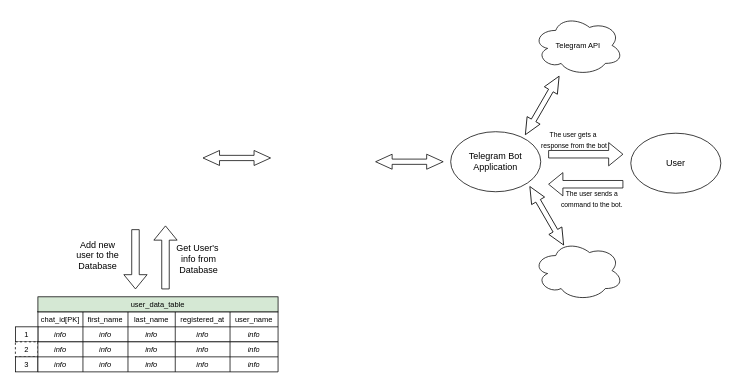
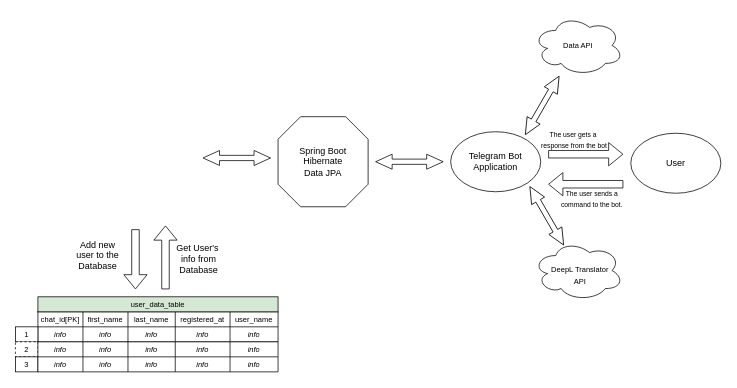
  <mxCell id="0" />
  <mxCell id="1" parent="0" />
+ <mxCell id="2" value="&lt;font style=&quot;font-size: 12px;&quot;&gt;Spring Boot&lt;br&gt;Hibernate &lt;br&gt;Data JPA&lt;/font&gt;" style="whiteSpace=wrap;html=1;shape=mxgraph.basic.octagon2;align=center;verticalAlign=middle;dx=15;fontSize=10;" parent="1" vertex="1"><mxGeometry x="370" y="155" width="120" height="120" as="geometry" /></mxCell>
  <mxCell id="3" value="" style="html=1;shadow=0;dashed=0;align=center;verticalAlign=middle;shape=mxgraph.arrows2.twoWayArrow;dy=0.65;dx=22;" parent="1" vertex="1"><mxGeometry x="270" y="200" width="90" height="20" as="geometry" /></mxCell>
  <mxCell id="4" value="" style="edgeStyle=orthogonalEdgeStyle;rounded=0;orthogonalLoop=1;jettySize=auto;html=1;fontSize=10;" parent="1" source="5" target="23" edge="1"><mxGeometry relative="1" as="geometry" /></mxCell>
  <mxCell id="5" value="" style="shape=table;startSize=0;container=1;collapsible=0;childLayout=tableLayout;fontSize=10;" parent="1" vertex="1"><mxGeometry x="50" y="415" width="320" height="40" as="geometry" /></mxCell>
  <mxCell id="6" value="" style="shape=tableRow;horizontal=0;startSize=0;swimlaneHead=0;swimlaneBody=0;strokeColor=inherit;top=0;left=0;bottom=0;right=0;collapsible=0;dropTarget=0;fillColor=none;points=[[0,0.5],[1,0.5]];portConstraint=eastwest;fontSize=10;" parent="5" vertex="1"><mxGeometry width="320" height="20" as="geometry" /></mxCell>
  <mxCell id="7" value="&lt;font style=&quot;font-size: 10px;&quot;&gt;chat_id[PK]&lt;/font&gt;" style="shape=partialRectangle;html=1;whiteSpace=wrap;connectable=0;strokeColor=inherit;overflow=hidden;fillColor=none;top=0;left=0;bottom=0;right=0;pointerEvents=1;fontSize=10;" parent="6" vertex="1"><mxGeometry width="60" height="20" as="geometry"><mxRectangle width="60" height="20" as="alternateBounds" /></mxGeometry></mxCell>
  <mxCell id="8" value="&lt;span style=&quot;caret-color: rgb(0, 0, 0); color: rgb(0, 0, 0); font-family: Helvetica; font-size: 10px; font-style: normal; font-variant-caps: normal; font-weight: 400; letter-spacing: normal; text-align: center; text-indent: 0px; text-transform: none; word-spacing: 0px; -webkit-text-stroke-width: 0px; background-color: rgb(251, 251, 251); text-decoration: none; float: none; display: inline !important;&quot;&gt;first_name&lt;/span&gt;" style="shape=partialRectangle;html=1;whiteSpace=wrap;connectable=0;strokeColor=inherit;overflow=hidden;fillColor=none;top=0;left=0;bottom=0;right=0;pointerEvents=1;fontSize=10;" parent="6" vertex="1"><mxGeometry x="60" width="60" height="20" as="geometry"><mxRectangle width="60" height="20" as="alternateBounds" /></mxGeometry></mxCell>
  <mxCell id="9" value="&lt;font style=&quot;font-size: 10px;&quot;&gt;last_name&lt;/font&gt;" style="shape=partialRectangle;html=1;whiteSpace=wrap;connectable=0;strokeColor=inherit;overflow=hidden;fillColor=none;top=0;left=0;bottom=0;right=0;pointerEvents=1;fontSize=10;" parent="6" vertex="1"><mxGeometry x="120" width="63" height="20" as="geometry"><mxRectangle width="63" height="20" as="alternateBounds" /></mxGeometry></mxCell>
  <mxCell id="10" value="&lt;font style=&quot;font-size: 10px;&quot;&gt;registered_at&lt;/font&gt;" style="shape=partialRectangle;html=1;whiteSpace=wrap;connectable=0;strokeColor=inherit;overflow=hidden;fillColor=none;top=0;left=0;bottom=0;right=0;pointerEvents=1;fontSize=10;" parent="6" vertex="1"><mxGeometry x="183" width="73" height="20" as="geometry"><mxRectangle width="73" height="20" as="alternateBounds" /></mxGeometry></mxCell>
  <mxCell id="11" value="&lt;font style=&quot;font-size: 10px;&quot;&gt;user_name&lt;/font&gt;" style="shape=partialRectangle;html=1;whiteSpace=wrap;connectable=0;strokeColor=inherit;overflow=hidden;fillColor=none;top=0;left=0;bottom=0;right=0;pointerEvents=1;fontSize=10;" parent="6" vertex="1"><mxGeometry x="256" width="64" height="20" as="geometry"><mxRectangle width="64" height="20" as="alternateBounds" /></mxGeometry></mxCell>
  <mxCell id="12" value="" style="shape=tableRow;horizontal=0;startSize=0;swimlaneHead=0;swimlaneBody=0;strokeColor=inherit;top=0;left=0;bottom=0;right=0;collapsible=0;dropTarget=0;fillColor=none;points=[[0,0.5],[1,0.5]];portConstraint=eastwest;fontSize=10;" parent="5" vertex="1"><mxGeometry y="20" width="320" height="20" as="geometry" /></mxCell>
  <mxCell id="13" value="&lt;font style=&quot;font-size: 10px;&quot;&gt;&lt;i style=&quot;font-size: 10px;&quot;&gt;info&lt;/i&gt;&lt;/font&gt;" style="shape=partialRectangle;html=1;whiteSpace=wrap;connectable=0;strokeColor=inherit;overflow=hidden;fillColor=none;top=0;left=0;bottom=0;right=0;pointerEvents=1;fontSize=10;" parent="12" vertex="1"><mxGeometry width="60" height="20" as="geometry"><mxRectangle width="60" height="20" as="alternateBounds" /></mxGeometry></mxCell>
  <mxCell id="14" value="&lt;i style=&quot;border-color: var(--border-color); font-size: 10px;&quot;&gt;info&lt;/i&gt;" style="shape=partialRectangle;html=1;whiteSpace=wrap;connectable=0;strokeColor=inherit;overflow=hidden;fillColor=none;top=0;left=0;bottom=0;right=0;pointerEvents=1;fontSize=10;" parent="12" vertex="1"><mxGeometry x="60" width="60" height="20" as="geometry"><mxRectangle width="60" height="20" as="alternateBounds" /></mxGeometry></mxCell>
  <mxCell id="15" value="&lt;i style=&quot;border-color: var(--border-color); font-size: 10px;&quot;&gt;info&lt;/i&gt;" style="shape=partialRectangle;html=1;whiteSpace=wrap;connectable=0;strokeColor=inherit;overflow=hidden;fillColor=none;top=0;left=0;bottom=0;right=0;pointerEvents=1;fontSize=10;" parent="12" vertex="1"><mxGeometry x="120" width="63" height="20" as="geometry"><mxRectangle width="63" height="20" as="alternateBounds" /></mxGeometry></mxCell>
  <mxCell id="16" value="&lt;i style=&quot;border-color: var(--border-color); font-size: 10px;&quot;&gt;info&lt;/i&gt;" style="shape=partialRectangle;html=1;whiteSpace=wrap;connectable=0;strokeColor=inherit;overflow=hidden;fillColor=none;top=0;left=0;bottom=0;right=0;pointerEvents=1;fontSize=10;" parent="12" vertex="1"><mxGeometry x="183" width="73" height="20" as="geometry"><mxRectangle width="73" height="20" as="alternateBounds" /></mxGeometry></mxCell>
  <mxCell id="17" value="&lt;i style=&quot;border-color: var(--border-color); font-size: 10px;&quot;&gt;info&lt;/i&gt;" style="shape=partialRectangle;html=1;whiteSpace=wrap;connectable=0;strokeColor=inherit;overflow=hidden;fillColor=none;top=0;left=0;bottom=0;right=0;pointerEvents=1;fontSize=10;" parent="12" vertex="1"><mxGeometry x="256" width="64" height="20" as="geometry"><mxRectangle width="64" height="20" as="alternateBounds" /></mxGeometry></mxCell>
  <mxCell id="18" value="user_data_table" style="whiteSpace=wrap;html=1;fontSize=10;fillColor=#d5e8d4;" parent="1" vertex="1"><mxGeometry x="50" y="395" width="320" height="20" as="geometry" /></mxCell>
  <mxCell id="19" style="edgeStyle=orthogonalEdgeStyle;rounded=0;orthogonalLoop=1;jettySize=auto;html=1;exitX=0.5;exitY=1;exitDx=0;exitDy=0;fontSize=10;" parent="1" source="18" target="18" edge="1"><mxGeometry relative="1" as="geometry" /></mxCell>
  <mxCell id="20" value="&lt;font style=&quot;font-size: 10px;&quot;&gt;1&lt;/font&gt;" style="whiteSpace=wrap;html=1;startSize=0;fontSize=10;" parent="1" vertex="1"><mxGeometry x="20" y="435" width="30" height="20" as="geometry" /></mxCell>
  <mxCell id="21" value="&lt;font style=&quot;font-size: 10px;&quot;&gt;2&lt;/font&gt;" style="whiteSpace=wrap;html=1;startSize=0;fontSize=10;dashed=1;" parent="1" vertex="1"><mxGeometry x="20" y="455" width="30" height="20" as="geometry" /></mxCell>
  <mxCell id="22" value="&lt;font style=&quot;font-size: 10px;&quot;&gt;3&lt;/font&gt;" style="whiteSpace=wrap;html=1;startSize=0;fontSize=10;" parent="1" vertex="1"><mxGeometry x="20" y="475" width="30" height="20" as="geometry" /></mxCell>
  <mxCell id="23" value="" style="shape=table;startSize=0;container=1;collapsible=0;childLayout=tableLayout;fontSize=10;" parent="1" vertex="1"><mxGeometry x="50" y="455" width="320" height="40" as="geometry" /></mxCell>
  <mxCell id="24" value="" style="shape=tableRow;horizontal=0;startSize=0;swimlaneHead=0;swimlaneBody=0;strokeColor=inherit;top=0;left=0;bottom=0;right=0;collapsible=0;dropTarget=0;fillColor=none;points=[[0,0.5],[1,0.5]];portConstraint=eastwest;fontSize=10;" parent="23" vertex="1"><mxGeometry width="320" height="20" as="geometry" /></mxCell>
  <mxCell id="25" value="&lt;i style=&quot;border-color: var(--border-color); font-size: 10px;&quot;&gt;info&lt;/i&gt;" style="shape=partialRectangle;html=1;whiteSpace=wrap;connectable=0;strokeColor=inherit;overflow=hidden;fillColor=none;top=0;left=0;bottom=0;right=0;pointerEvents=1;fontSize=10;" parent="24" vertex="1"><mxGeometry width="60" height="20" as="geometry"><mxRectangle width="60" height="20" as="alternateBounds" /></mxGeometry></mxCell>
  <mxCell id="26" value="&lt;i style=&quot;border-color: var(--border-color); font-size: 10px;&quot;&gt;info&lt;/i&gt;" style="shape=partialRectangle;html=1;whiteSpace=wrap;connectable=0;strokeColor=inherit;overflow=hidden;fillColor=none;top=0;left=0;bottom=0;right=0;pointerEvents=1;fontSize=10;" parent="24" vertex="1"><mxGeometry x="60" width="60" height="20" as="geometry"><mxRectangle width="60" height="20" as="alternateBounds" /></mxGeometry></mxCell>
  <mxCell id="27" value="&lt;i style=&quot;border-color: var(--border-color); font-size: 10px;&quot;&gt;info&lt;/i&gt;" style="shape=partialRectangle;html=1;whiteSpace=wrap;connectable=0;strokeColor=inherit;overflow=hidden;fillColor=none;top=0;left=0;bottom=0;right=0;pointerEvents=1;fontSize=10;" parent="24" vertex="1"><mxGeometry x="120" width="63" height="20" as="geometry"><mxRectangle width="63" height="20" as="alternateBounds" /></mxGeometry></mxCell>
  <mxCell id="28" value="&lt;i style=&quot;border-color: var(--border-color); font-size: 10px;&quot;&gt;info&lt;/i&gt;" style="shape=partialRectangle;html=1;whiteSpace=wrap;connectable=0;strokeColor=inherit;overflow=hidden;fillColor=none;top=0;left=0;bottom=0;right=0;pointerEvents=1;fontSize=10;" parent="24" vertex="1"><mxGeometry x="183" width="73" height="20" as="geometry"><mxRectangle width="73" height="20" as="alternateBounds" /></mxGeometry></mxCell>
  <mxCell id="29" value="&lt;i style=&quot;border-color: var(--border-color); caret-color: rgb(0, 0, 0); color: rgb(0, 0, 0); font-family: Helvetica; font-variant-caps: normal; font-weight: 400; letter-spacing: normal; text-align: center; text-indent: 0px; text-transform: none; word-spacing: 0px; -webkit-text-stroke-width: 0px; text-decoration: none; font-size: 10px;&quot;&gt;info&lt;/i&gt;" style="shape=partialRectangle;html=1;whiteSpace=wrap;connectable=0;strokeColor=inherit;overflow=hidden;fillColor=none;top=0;left=0;bottom=0;right=0;pointerEvents=1;fontSize=10;" parent="24" vertex="1"><mxGeometry x="256" width="64" height="20" as="geometry"><mxRectangle width="64" height="20" as="alternateBounds" /></mxGeometry></mxCell>
  <mxCell id="30" value="" style="shape=tableRow;horizontal=0;startSize=0;swimlaneHead=0;swimlaneBody=0;strokeColor=inherit;top=0;left=0;bottom=0;right=0;collapsible=0;dropTarget=0;fillColor=none;points=[[0,0.5],[1,0.5]];portConstraint=eastwest;fontSize=10;" parent="23" vertex="1"><mxGeometry y="20" width="320" height="20" as="geometry" /></mxCell>
  <mxCell id="31" value="&lt;font style=&quot;font-size: 10px;&quot;&gt;&lt;i style=&quot;font-size: 10px;&quot;&gt;info&lt;/i&gt;&lt;/font&gt;" style="shape=partialRectangle;html=1;whiteSpace=wrap;connectable=0;strokeColor=inherit;overflow=hidden;fillColor=none;top=0;left=0;bottom=0;right=0;pointerEvents=1;fontSize=10;" parent="30" vertex="1"><mxGeometry width="60" height="20" as="geometry"><mxRectangle width="60" height="20" as="alternateBounds" /></mxGeometry></mxCell>
  <mxCell id="32" value="&lt;i style=&quot;border-color: var(--border-color); font-size: 10px;&quot;&gt;info&lt;/i&gt;" style="shape=partialRectangle;html=1;whiteSpace=wrap;connectable=0;strokeColor=inherit;overflow=hidden;fillColor=none;top=0;left=0;bottom=0;right=0;pointerEvents=1;fontSize=10;" parent="30" vertex="1"><mxGeometry x="60" width="60" height="20" as="geometry"><mxRectangle width="60" height="20" as="alternateBounds" /></mxGeometry></mxCell>
  <mxCell id="33" value="&lt;i style=&quot;border-color: var(--border-color); font-size: 10px;&quot;&gt;info&lt;/i&gt;" style="shape=partialRectangle;html=1;whiteSpace=wrap;connectable=0;strokeColor=inherit;overflow=hidden;fillColor=none;top=0;left=0;bottom=0;right=0;pointerEvents=1;fontSize=10;" parent="30" vertex="1"><mxGeometry x="120" width="63" height="20" as="geometry"><mxRectangle width="63" height="20" as="alternateBounds" /></mxGeometry></mxCell>
  <mxCell id="34" value="&lt;i style=&quot;border-color: var(--border-color); font-size: 10px;&quot;&gt;info&lt;/i&gt;" style="shape=partialRectangle;html=1;whiteSpace=wrap;connectable=0;strokeColor=inherit;overflow=hidden;fillColor=none;top=0;left=0;bottom=0;right=0;pointerEvents=1;fontSize=10;" parent="30" vertex="1"><mxGeometry x="183" width="73" height="20" as="geometry"><mxRectangle width="73" height="20" as="alternateBounds" /></mxGeometry></mxCell>
  <mxCell id="35" value="&lt;i style=&quot;border-color: var(--border-color); font-size: 10px;&quot;&gt;info&lt;/i&gt;" style="shape=partialRectangle;html=1;whiteSpace=wrap;connectable=0;strokeColor=inherit;overflow=hidden;fillColor=none;top=0;left=0;bottom=0;right=0;pointerEvents=1;fontSize=10;" parent="30" vertex="1"><mxGeometry x="256" width="64" height="20" as="geometry"><mxRectangle width="64" height="20" as="alternateBounds" /></mxGeometry></mxCell>
  <mxCell id="36" value="&lt;font style=&quot;font-size: 12px;&quot;&gt;Telegram Bot Application&lt;/font&gt;" style="ellipse;whiteSpace=wrap;html=1;" parent="1" vertex="1"><mxGeometry x="600" y="175" width="120" height="80" as="geometry" /></mxCell>
- <mxCell id="37" value="&lt;font style=&quot;font-size: 10px;&quot;&gt;Telegram API&lt;/font&gt;" style="ellipse;shape=cloud;whiteSpace=wrap;html=1;" parent="1" vertex="1"><mxGeometry x="710" y="20" width="120" height="80" as="geometry" /></mxCell>
+ <mxCell id="37" value="&lt;font style=&quot;font-size: 10px;&quot;&gt;Data API&lt;/font&gt;" style="ellipse;shape=cloud;whiteSpace=wrap;html=1;" parent="1" vertex="1"><mxGeometry x="710" y="20" width="120" height="80" as="geometry" /></mxCell>
  <mxCell id="38" value="&lt;font style=&quot;font-size: 10px;&quot;&gt;&lt;br&gt;&lt;/font&gt;" style="ellipse;shape=cloud;whiteSpace=wrap;html=1;" parent="1" vertex="1"><mxGeometry x="710" y="320" width="120" height="80" as="geometry" /></mxCell>
  <mxCell id="39" value="" style="html=1;shadow=0;dashed=0;align=center;verticalAlign=middle;shape=mxgraph.arrows2.twoWayArrow;dy=0.65;dx=22;" parent="1" vertex="1"><mxGeometry x="500" y="205" width="90" height="20" as="geometry" /></mxCell>
  <mxCell id="40" value="" style="html=1;shadow=0;dashed=0;align=center;verticalAlign=middle;shape=mxgraph.arrows2.twoWayArrow;dy=0.65;dx=22;rotation=-60;" parent="1" vertex="1"><mxGeometry x="677" y="130" width="90" height="20" as="geometry" /></mxCell>
  <mxCell id="41" value="" style="html=1;shadow=0;dashed=0;align=center;verticalAlign=middle;shape=mxgraph.arrows2.twoWayArrow;dy=0.65;dx=22;rotation=-120;" parent="1" vertex="1"><mxGeometry x="683" y="277" width="90" height="20" as="geometry" /></mxCell>
  <mxCell id="42" value="Add new user to the Database&lt;br&gt;" style="text;html=1;strokeColor=none;fillColor=none;align=center;verticalAlign=middle;whiteSpace=wrap;rounded=0;" parent="1" vertex="1"><mxGeometry x="100" y="325" width="60" height="30" as="geometry" /></mxCell>
  <mxCell id="43" value="Get User's&amp;nbsp;&lt;br&gt;info from&lt;br&gt;Database" style="text;html=1;align=center;verticalAlign=middle;resizable=0;points=[];autosize=1;strokeColor=none;fillColor=none;" parent="1" vertex="1"><mxGeometry x="224" y="315" width="80" height="60" as="geometry" /></mxCell>
  <mxCell id="44" value="" style="shape=flexArrow;endArrow=classic;html=1;rounded=0;" parent="1" edge="1"><mxGeometry width="50" height="50" relative="1" as="geometry"><mxPoint x="220" y="385" as="sourcePoint" /><mxPoint x="220" y="300" as="targetPoint" /></mxGeometry></mxCell>
  <mxCell id="45" value="" style="shape=flexArrow;endArrow=classic;html=1;rounded=0;" parent="1" edge="1"><mxGeometry width="50" height="50" relative="1" as="geometry"><mxPoint x="180" y="305" as="sourcePoint" /><mxPoint x="180" y="385" as="targetPoint" /></mxGeometry></mxCell>
  <mxCell id="46" value="&lt;font style=&quot;font-size: 12px;&quot;&gt;User&lt;/font&gt;" style="ellipse;whiteSpace=wrap;html=1;" vertex="1" parent="1"><mxGeometry x="840" y="177" width="120" height="80" as="geometry" /></mxCell>
  <mxCell id="47" value="" style="shape=flexArrow;endArrow=classic;html=1;rounded=0;" edge="1" parent="1"><mxGeometry width="50" height="50" relative="1" as="geometry"><mxPoint x="730" y="205" as="sourcePoint" /><mxPoint x="830" y="205" as="targetPoint" /></mxGeometry></mxCell>
  <mxCell id="48" value="&lt;font style=&quot;font-size: 9px;&quot;&gt;The user sends a &lt;br&gt;command to the bot.&lt;/font&gt;" style="text;html=1;align=center;verticalAlign=middle;resizable=0;points=[];autosize=1;strokeColor=none;fillColor=none;" vertex="1" parent="1"><mxGeometry x="733" y="244" width="110" height="40" as="geometry" /></mxCell>
  <mxCell id="49" value="" style="shape=flexArrow;endArrow=classic;html=1;rounded=0;" edge="1" parent="1"><mxGeometry width="50" height="50" relative="1" as="geometry"><mxPoint x="830" y="245" as="sourcePoint" /><mxPoint x="730" y="245" as="targetPoint" /></mxGeometry></mxCell>
  <mxCell id="50" value="&lt;font style=&quot;font-size: 9px;&quot;&gt;The user gets a&lt;br&gt;&amp;nbsp;response from the bot&lt;/font&gt;" style="text;html=1;align=center;verticalAlign=middle;resizable=0;points=[];autosize=1;strokeColor=none;fillColor=none;" vertex="1" parent="1"><mxGeometry x="708" y="165" width="110" height="40" as="geometry" /></mxCell>
+ <mxCell id="51" value="&lt;font style=&quot;font-size: 10px;&quot;&gt;DeepL Translator&lt;br&gt;API&lt;/font&gt;" style="text;html=1;align=center;verticalAlign=middle;resizable=0;points=[];autosize=1;strokeColor=none;fillColor=none;" vertex="1" parent="1"><mxGeometry x="722" y="346" width="100" height="40" as="geometry" /></mxCell>
